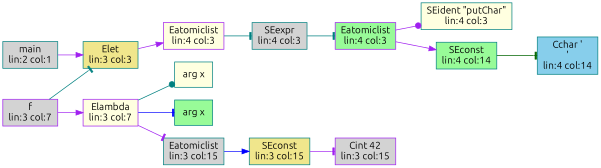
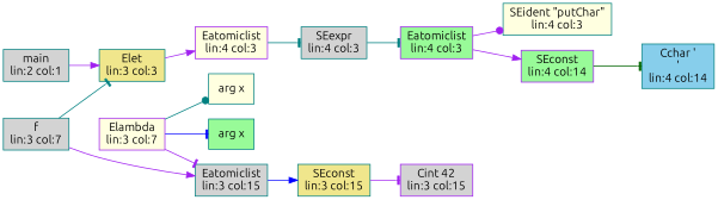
  digraph {
    fontname=Ubuntu
    rankdir=LR
    node [color=teal fillcolor=lightgrey fontname=Ubuntu shape=box style=filled]
    edge [arrowhead=tee color=purple fontname=Ubuntu]
    n1 [label="main\nlin:2 col:1"]
    n2 [fillcolor=khaki label="Elet\nlin:3 col:3"]
    n3 [color=purple fillcolor=lightyellow label="Eatomiclist\nlin:4 col:3"]
-   n4 [color=purple label="f\nlin:3 col:7"]
+   n4 [label="f\nlin:3 col:7"]
    n5 [color=purple fillcolor=lightyellow label="Elambda\nlin:3 col:7"]
    n6 [label="SEexpr\nlin:4 col:3"]
    n7 [fillcolor=lightyellow label="arg x"]
    n8 [fillcolor=palegreen label="arg x"]
    n9 [label="Eatomiclist\nlin:3 col:15"]
    n10 [fillcolor=khaki label="SEconst\nlin:3 col:15"]
    n11 [color=purple label="Cint 42\nlin:3 col:15"]
    n12 [color=purple fillcolor=palegreen label="Eatomiclist\nlin:4 col:3"]
    n13 [fillcolor=lightyellow label="SEident \"putChar\"\nlin:4 col:3"]
-   n14 [fillcolor=palegreen label="SEconst\nlin:4 col:14"]
+   n14 [color=purple fillcolor=palegreen label="SEconst\nlin:4 col:14"]
    n15 [fillcolor=skyblue label="Cchar '\n'\nlin:4 col:14"]
    n1 -> n2 [arrowhead=normal]
    n2 -> n3 [arrowhead=normal]
    n3 -> n6 [color=teal]
    n4 -> n2 [color=teal]
-   n4 -> n5 [arrowhead=normal]
+   n4 -> n9 [arrowhead=normal]
    n5 -> n7 [arrowhead=dot color=teal]
    n5 -> n8 [color=blue]
    n5 -> n9
    n6 -> n12 [color=teal]
    n9 -> n10 [arrowhead=normal color=blue]
    n10 -> n11
    n12 -> n13 [arrowhead=dot]
    n12 -> n14 [arrowhead=normal]
    n14 -> n15 [color=darkgreen]
  }
